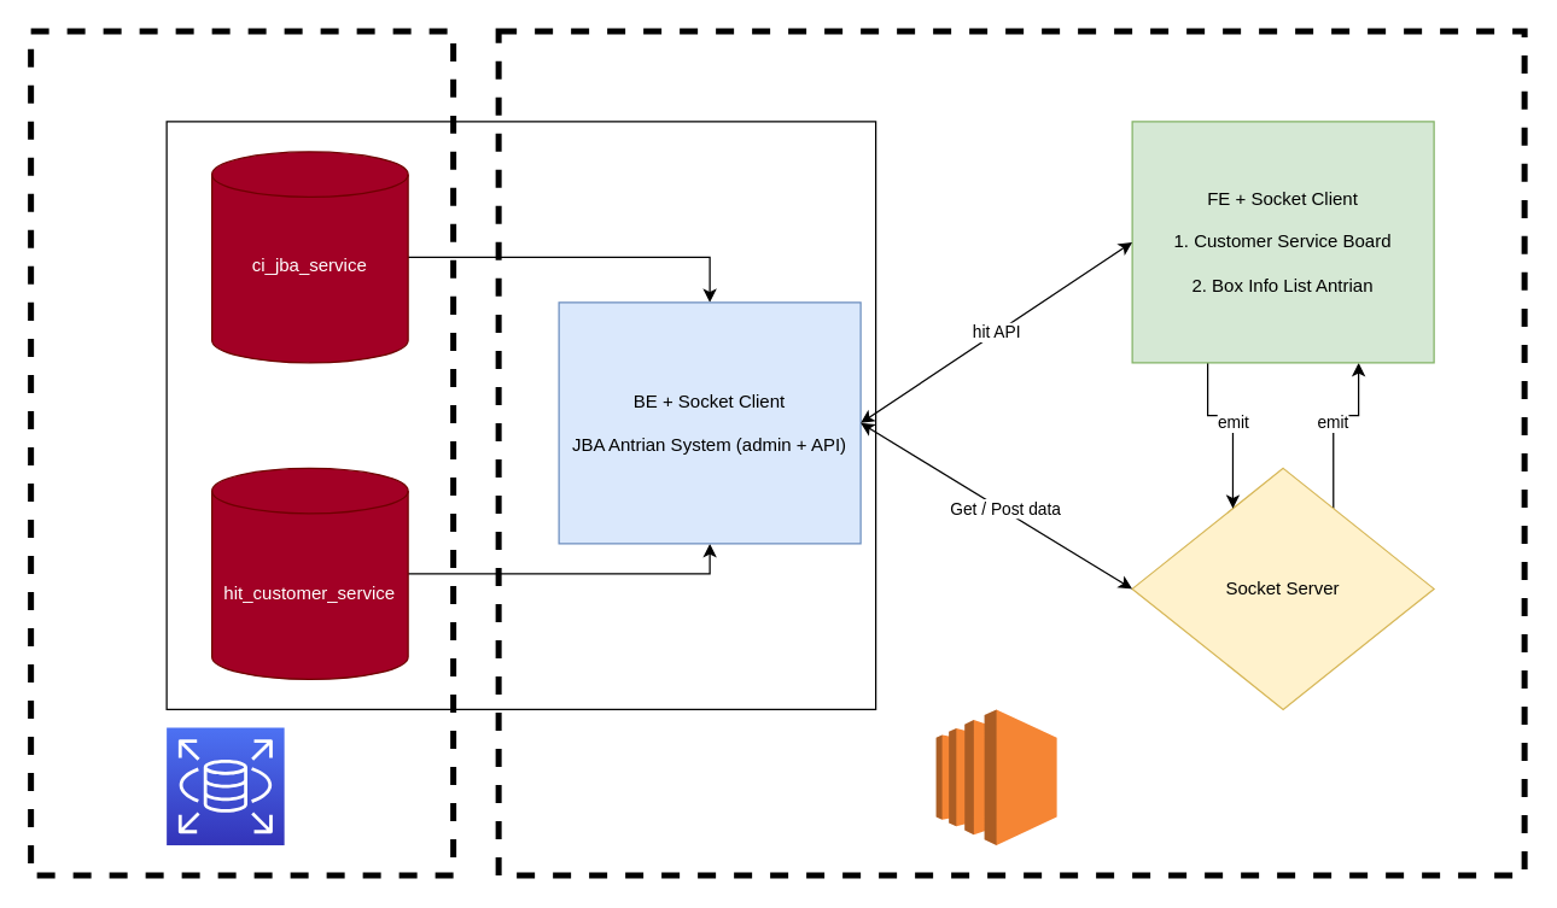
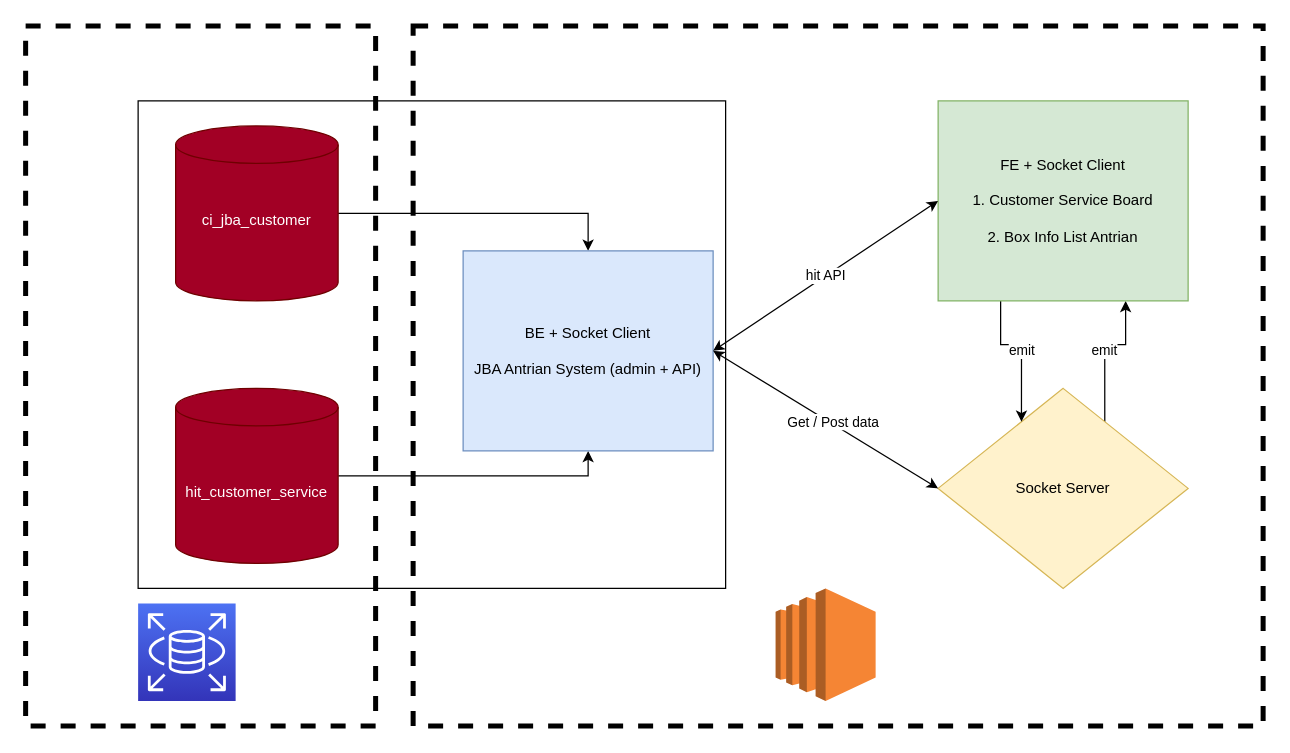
  <mxCell id="0" />
  <mxCell id="1" parent="0" />
  <mxCell id="2" value="" style="rounded=0;whiteSpace=wrap;html=1;fillColor=none;dashed=1;strokeWidth=4;" vertex="1" parent="1"><mxGeometry x="20" y="20" width="280" height="560" as="geometry" /></mxCell>
  <mxCell id="3" value="" style="rounded=0;whiteSpace=wrap;html=1;fillColor=none;dashed=1;strokeWidth=4;" vertex="1" parent="1"><mxGeometry x="330" y="20" width="680" height="560" as="geometry" /></mxCell>
  <mxCell id="4" value="" style="rounded=0;whiteSpace=wrap;html=1;fillColor=none;" vertex="1" parent="1"><mxGeometry x="110" y="80" width="470" height="390" as="geometry" /></mxCell>
  <mxCell id="5" style="edgeStyle=orthogonalEdgeStyle;rounded=0;orthogonalLoop=1;jettySize=auto;html=1;entryX=0.5;entryY=0;entryDx=0;entryDy=0;" edge="1" parent="1" source="6" target="9"><mxGeometry relative="1" as="geometry" /></mxCell>
- <mxCell id="6" value="&lt;div&gt;ci_jba_service&lt;/div&gt;&lt;div&gt;&lt;br&gt;&lt;/div&gt;" style="shape=cylinder3;whiteSpace=wrap;html=1;boundedLbl=1;backgroundOutline=1;size=15;fillColor=#a20025;fontColor=#ffffff;strokeColor=#6F0000;" vertex="1" parent="1"><mxGeometry x="140" y="100" width="130" height="140" as="geometry" /></mxCell>
+ <mxCell id="6" value="&lt;div&gt;ci_jba_customer&lt;/div&gt;&lt;div&gt;&lt;br&gt;&lt;/div&gt;" style="shape=cylinder3;whiteSpace=wrap;html=1;boundedLbl=1;backgroundOutline=1;size=15;fillColor=#a20025;fontColor=#ffffff;strokeColor=#6F0000;" vertex="1" parent="1"><mxGeometry x="140" y="100" width="130" height="140" as="geometry" /></mxCell>
  <mxCell id="7" style="edgeStyle=orthogonalEdgeStyle;rounded=0;orthogonalLoop=1;jettySize=auto;html=1;entryX=0.5;entryY=1;entryDx=0;entryDy=0;" edge="1" parent="1" source="8" target="9"><mxGeometry relative="1" as="geometry" /></mxCell>
  <mxCell id="8" value="hit_customer_service" style="shape=cylinder3;whiteSpace=wrap;html=1;boundedLbl=1;backgroundOutline=1;size=15;fillColor=#a20025;fontColor=#ffffff;strokeColor=#6F0000;" vertex="1" parent="1"><mxGeometry x="140" y="310" width="130" height="140" as="geometry" /></mxCell>
  <mxCell id="9" value="&lt;div&gt;BE + Socket Client&lt;/div&gt;&lt;div&gt;&lt;br&gt;&lt;/div&gt;&lt;div&gt;JBA Antrian System (admin + API)&lt;/div&gt;" style="rounded=0;whiteSpace=wrap;html=1;fillColor=#dae8fc;strokeColor=#6c8ebf;" vertex="1" parent="1"><mxGeometry x="370" y="200" width="200" height="160" as="geometry" /></mxCell>
  <mxCell id="10" value="emit" style="edgeStyle=orthogonalEdgeStyle;rounded=0;orthogonalLoop=1;jettySize=auto;html=1;exitX=0.75;exitY=0;exitDx=0;exitDy=0;entryX=0.75;entryY=1;entryDx=0;entryDy=0;" edge="1" parent="1" source="11" target="13"><mxGeometry relative="1" as="geometry" /></mxCell>
  <mxCell id="11" value="Socket Server" style="rhombus;whiteSpace=wrap;html=1;fillColor=#fff2cc;strokeColor=#d6b656;" vertex="1" parent="1"><mxGeometry x="750" y="310" width="200" height="160" as="geometry" /></mxCell>
  <mxCell id="12" value="emit" style="edgeStyle=orthogonalEdgeStyle;rounded=0;orthogonalLoop=1;jettySize=auto;html=1;exitX=0.25;exitY=1;exitDx=0;exitDy=0;entryX=0.25;entryY=0;entryDx=0;entryDy=0;" edge="1" parent="1" source="13" target="11"><mxGeometry relative="1" as="geometry" /></mxCell>
  <mxCell id="13" value="&lt;div&gt;FE + Socket Client&lt;br&gt;&lt;/div&gt;&lt;div&gt;&lt;br&gt;&lt;/div&gt;&lt;div&gt;1. Customer Service Board&lt;/div&gt;&lt;div&gt;&lt;br&gt;&lt;/div&gt;&lt;div&gt;2. Box Info List Antrian&lt;br&gt;&lt;/div&gt;" style="rounded=0;whiteSpace=wrap;html=1;fillColor=#d5e8d4;strokeColor=#82b366;" vertex="1" parent="1"><mxGeometry x="750" y="80" width="200" height="160" as="geometry" /></mxCell>
  <mxCell id="14" value="hit API" style="endArrow=classic;startArrow=classic;html=1;rounded=0;entryX=0;entryY=0.5;entryDx=0;entryDy=0;exitX=1;exitY=0.5;exitDx=0;exitDy=0;" edge="1" parent="1" source="9" target="13"><mxGeometry width="50" height="50" relative="1" as="geometry"><mxPoint x="560" y="390" as="sourcePoint" /><mxPoint x="610" y="340" as="targetPoint" /></mxGeometry></mxCell>
  <mxCell id="15" value="" style="endArrow=classic;startArrow=classic;html=1;rounded=0;entryX=0;entryY=0.5;entryDx=0;entryDy=0;exitX=1;exitY=0.5;exitDx=0;exitDy=0;" edge="1" parent="1" source="9" target="11"><mxGeometry width="50" height="50" relative="1" as="geometry"><mxPoint x="580" y="290" as="sourcePoint" /><mxPoint x="760" y="170" as="targetPoint" /></mxGeometry></mxCell>
  <mxCell id="16" value="Get / Post data" style="edgeLabel;html=1;align=center;verticalAlign=middle;resizable=0;points=[];" vertex="1" connectable="0" parent="15"><mxGeometry x="0.051" y="2" relative="1" as="geometry"><mxPoint as="offset" /></mxGeometry></mxCell>
  <mxCell id="17" value="" style="outlineConnect=0;dashed=0;verticalLabelPosition=bottom;verticalAlign=top;align=center;html=1;shape=mxgraph.aws3.ec2;fillColor=#F58534;gradientColor=none;" vertex="1" parent="1"><mxGeometry x="620" y="470" width="80" height="90" as="geometry" /></mxCell>
  <mxCell id="18" value="" style="sketch=0;points=[[0,0,0],[0.25,0,0],[0.5,0,0],[0.75,0,0],[1,0,0],[0,1,0],[0.25,1,0],[0.5,1,0],[0.75,1,0],[1,1,0],[0,0.25,0],[0,0.5,0],[0,0.75,0],[1,0.25,0],[1,0.5,0],[1,0.75,0]];outlineConnect=0;fontColor=#232F3E;gradientColor=#4D72F3;gradientDirection=north;fillColor=#3334B9;strokeColor=#ffffff;dashed=0;verticalLabelPosition=bottom;verticalAlign=top;align=center;html=1;fontSize=12;fontStyle=0;aspect=fixed;shape=mxgraph.aws4.resourceIcon;resIcon=mxgraph.aws4.rds;" vertex="1" parent="1"><mxGeometry x="110" y="482" width="78" height="78" as="geometry" /></mxCell>
